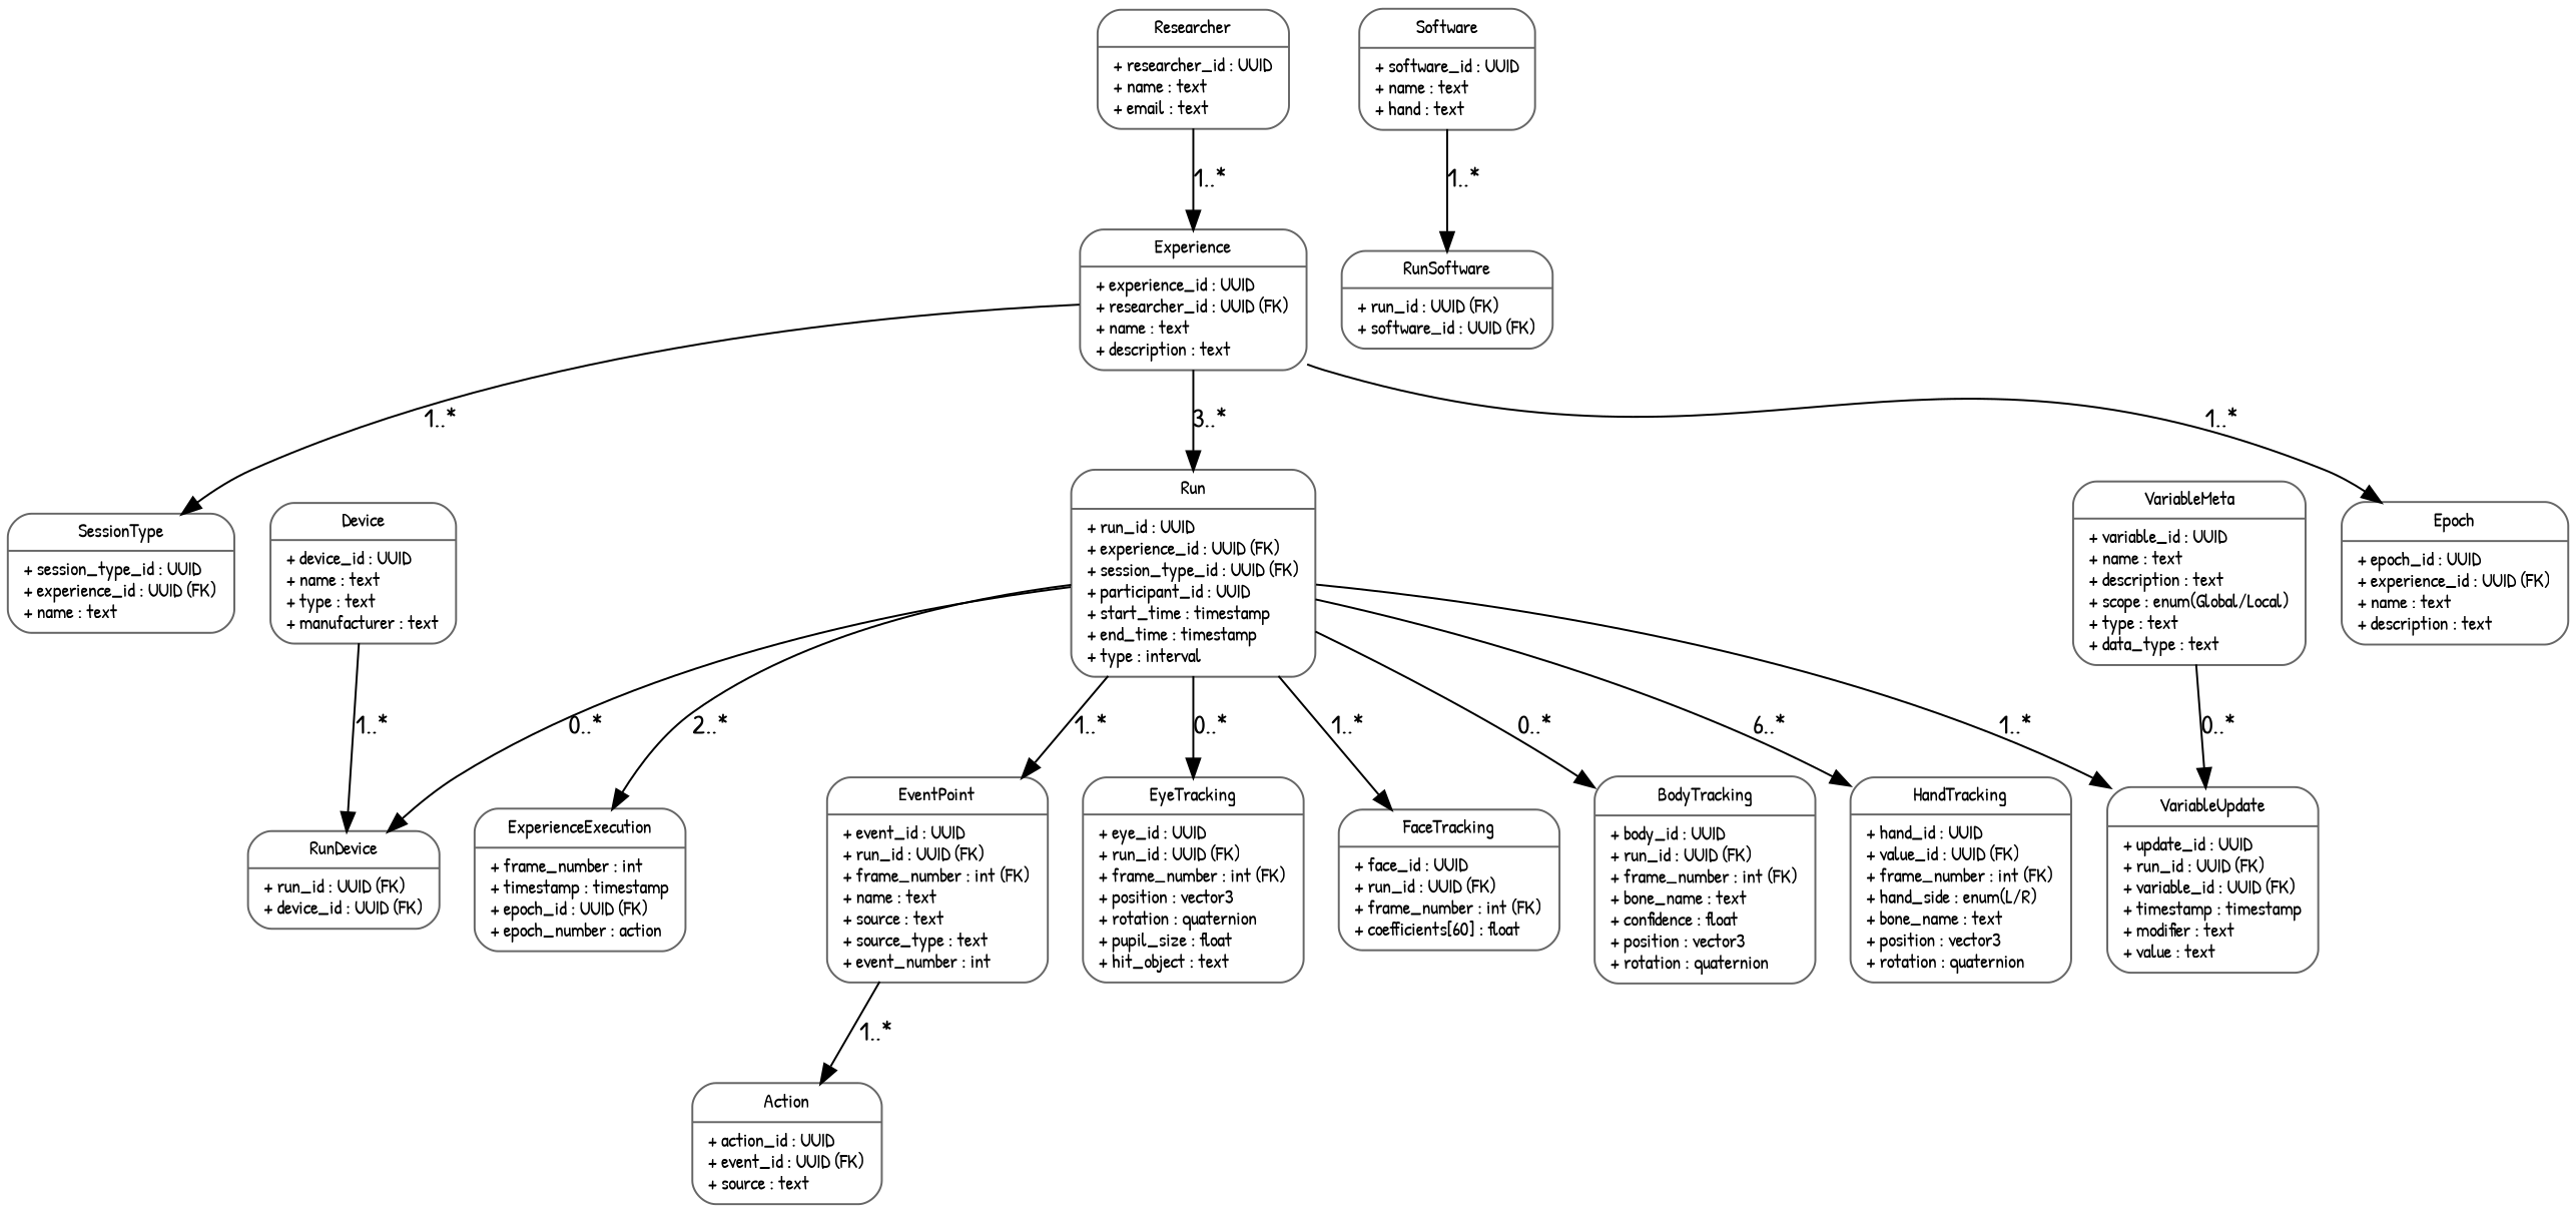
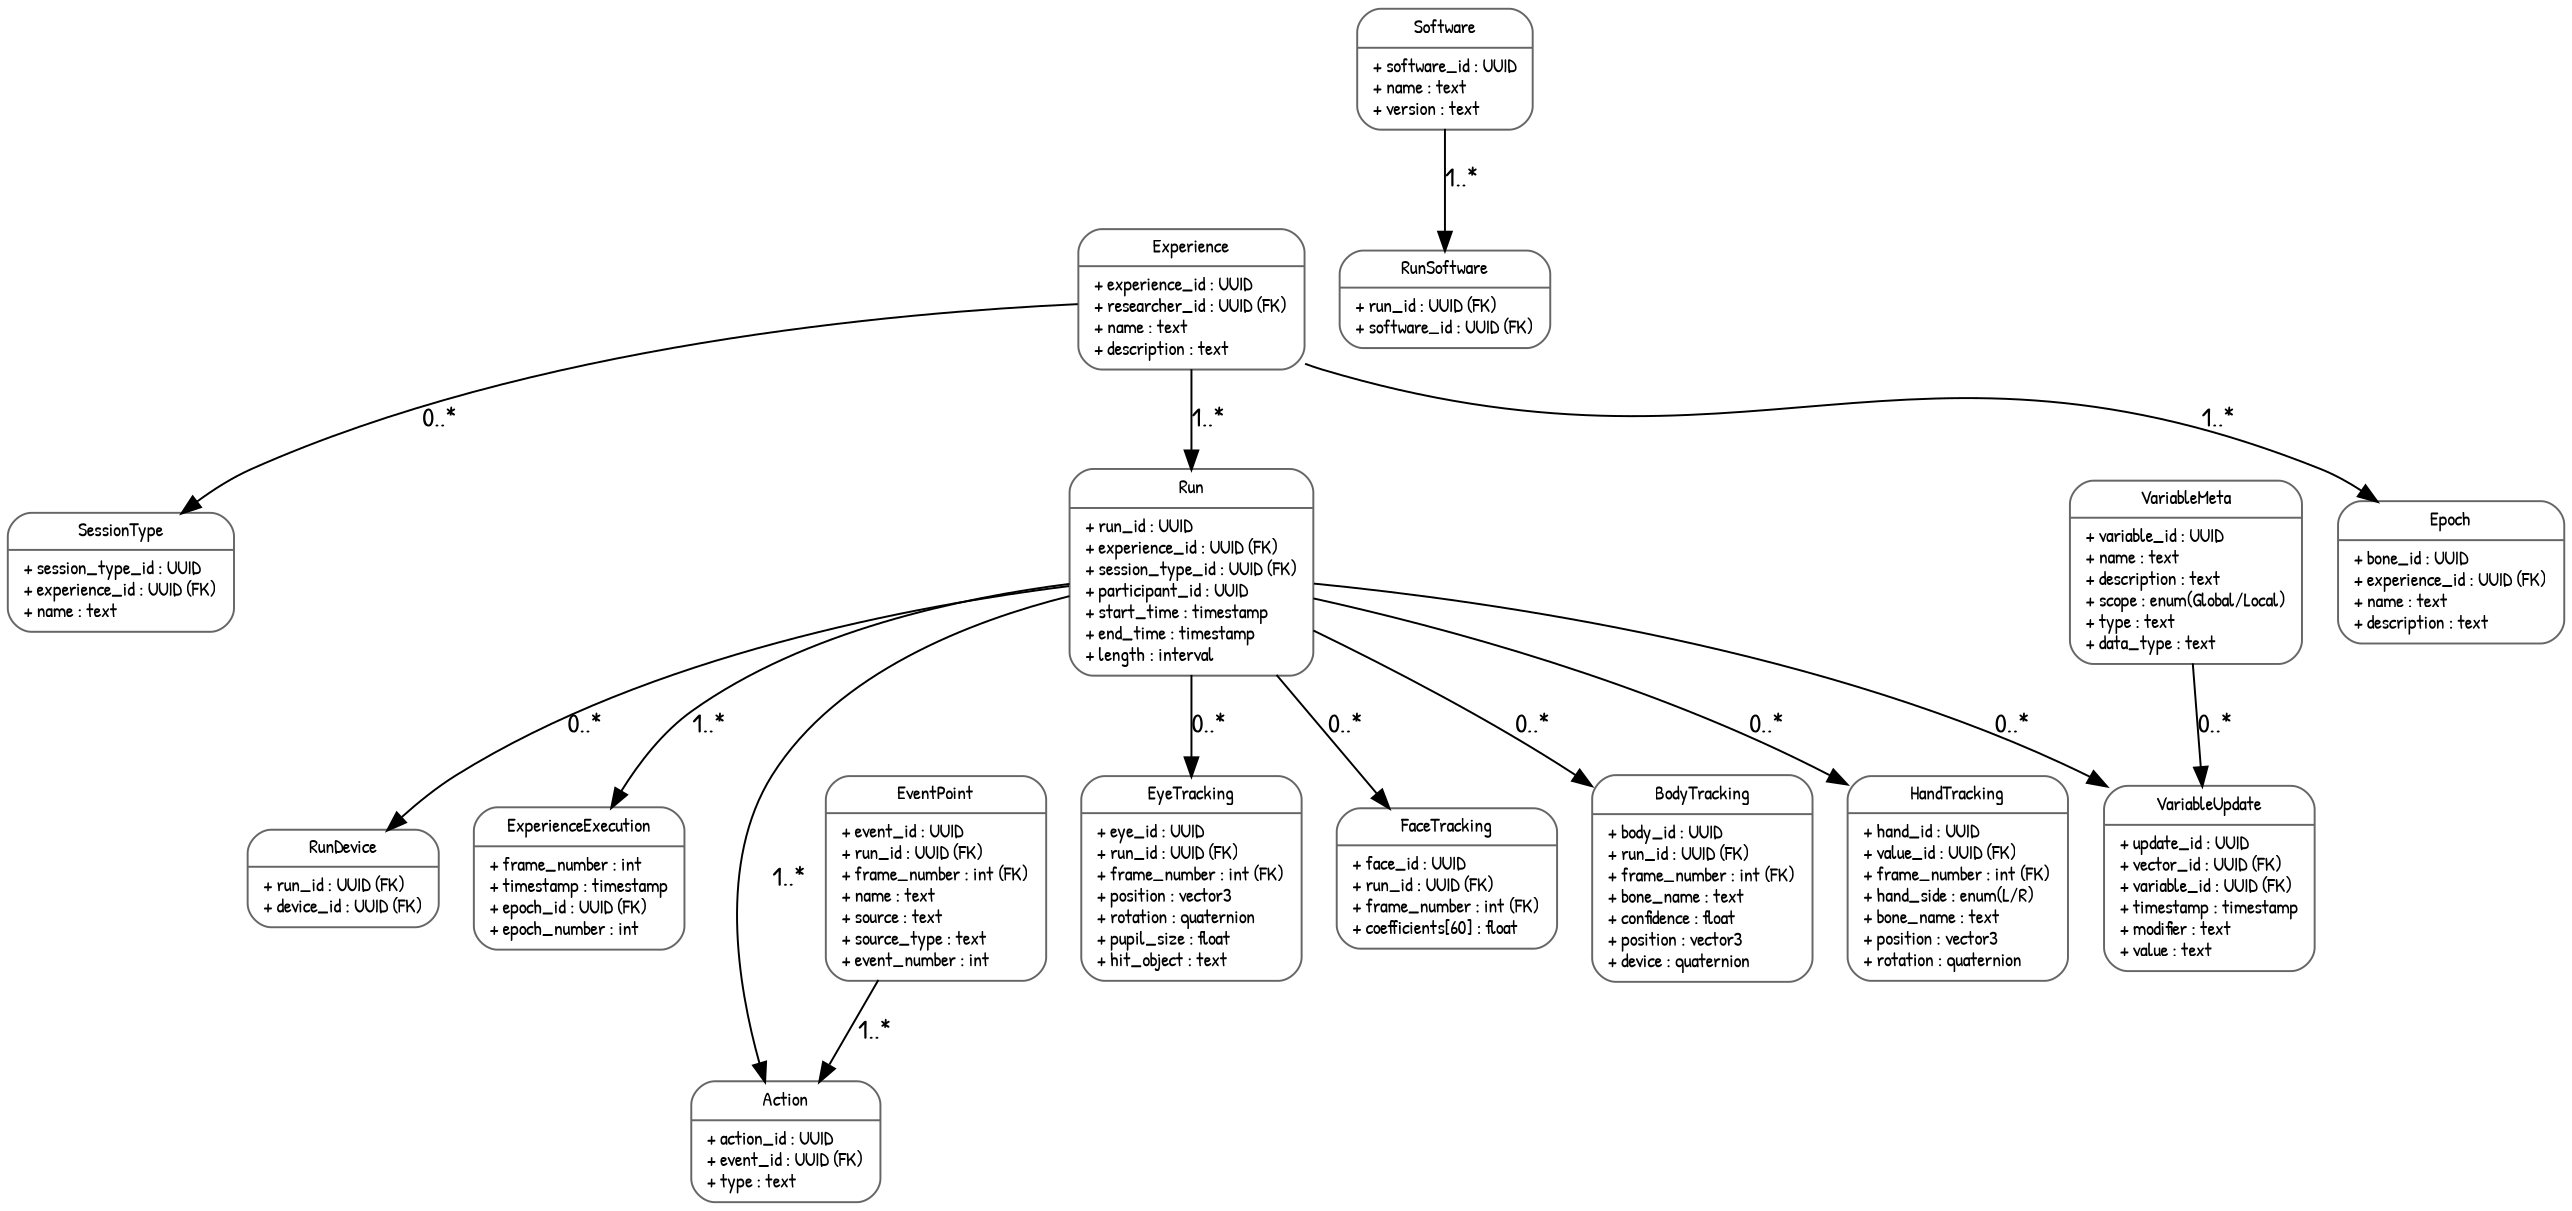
  digraph {
    fontname="Patrick Hand"
    rankdir=TB
    node [color=gray40 fontname="Patrick Hand" fontsize=10 shape=record style=rounded]
    edge [fontname="Patrick Hand"]
-   n1 [label="{Researcher|+ researcher_id : UUID\l+ name : text\l+ email : text\l}"]
    n2 [label="{Experience|+ experience_id : UUID\l+ researcher_id : UUID (FK)\l+ name : text\l+ description : text\l}"]
    n3 [label="{SessionType|+ session_type_id : UUID\l+ experience_id : UUID (FK)\l+ name : text\l}"]
-   n4 [label="{Run|+ run_id : UUID\l+ experience_id : UUID (FK)\l+ session_type_id : UUID (FK)\l+ participant_id : UUID\l+ start_time : timestamp\l+ end_time : timestamp\l+ type : interval\l}"]
-   n5 [label="{Epoch|+ epoch_id : UUID\l+ experience_id : UUID (FK)\l+ name : text\l+ description : text\l}"]
+   n4 [label="{Run|+ run_id : UUID\l+ experience_id : UUID (FK)\l+ session_type_id : UUID (FK)\l+ participant_id : UUID\l+ start_time : timestamp\l+ end_time : timestamp\l+ length : interval\l}"]
+   n5 [label="{Epoch|+ bone_id : UUID\l+ experience_id : UUID (FK)\l+ name : text\l+ description : text\l}"]
    n6 [label="{RunDevice|+ run_id : UUID (FK)\l+ device_id : UUID (FK)\l}"]
-   n7 [label="{ExperienceExecution|+ frame_number : int\l+ timestamp : timestamp\l+ epoch_id : UUID (FK)\l+ epoch_number : action\l}"]
+   n7 [label="{ExperienceExecution|+ frame_number : int\l+ timestamp : timestamp\l+ epoch_id : UUID (FK)\l+ epoch_number : int\l}"]
    n8 [label="{EventPoint|+ event_id : UUID\l+ run_id : UUID (FK)\l+ frame_number : int (FK)\l+ name : text\l+ source : text\l+ source_type : text\l+ event_number : int\l}"]
    n9 [label="{EyeTracking|+ eye_id : UUID\l+ run_id : UUID (FK)\l+ frame_number : int (FK)\l+ position : vector3\l+ rotation : quaternion\l+ pupil_size : float\l+ hit_object : text\l}"]
    n10 [label="{FaceTracking|+ face_id : UUID\l+ run_id : UUID (FK)\l+ frame_number : int (FK)\l+ coefficients[60] : float\l}"]
-   n11 [label="{BodyTracking|+ body_id : UUID\l+ run_id : UUID (FK)\l+ frame_number : int (FK)\l+ bone_name : text\l+ confidence : float\l+ position : vector3\l+ rotation : quaternion\l}"]
+   n11 [label="{BodyTracking|+ body_id : UUID\l+ run_id : UUID (FK)\l+ frame_number : int (FK)\l+ bone_name : text\l+ confidence : float\l+ position : vector3\l+ device : quaternion\l}"]
    n12 [label="{HandTracking|+ hand_id : UUID\l+ value_id : UUID (FK)\l+ frame_number : int (FK)\l+ hand_side : enum(L/R)\l+ bone_name : text\l+ position : vector3\l+ rotation : quaternion\l}"]
-   n13 [label="{VariableUpdate|+ update_id : UUID\l+ run_id : UUID (FK)\l+ variable_id : UUID (FK)\l+ timestamp : timestamp\l+ modifier : text\l+ value : text\l}"]
+   n13 [label="{VariableUpdate|+ update_id : UUID\l+ vector_id : UUID (FK)\l+ variable_id : UUID (FK)\l+ timestamp : timestamp\l+ modifier : text\l+ value : text\l}"]
    n14 [label="{RunSoftware|+ run_id : UUID (FK)\l+ software_id : UUID (FK)\l}"]
-   n15 [label="{Action|+ action_id : UUID\l+ event_id : UUID (FK)\l+ source : text\l}"]
-   n16 [label="{Device|+ device_id : UUID\l+ name : text\l+ type : text\l+ manufacturer : text\l}"]
-   n17 [label="{Software|+ software_id : UUID\l+ name : text\l+ hand : text\l}"]
+   n15 [label="{Action|+ action_id : UUID\l+ event_id : UUID (FK)\l+ type : text\l}"]
+   n17 [label="{Software|+ software_id : UUID\l+ name : text\l+ version : text\l}"]
    n18 [label="{VariableMeta|+ variable_id : UUID\l+ name : text\l+ description : text\l+ scope : enum(Global/Local)\l+ type : text\l+ data_type : text\l}"]
-   n1 -> n2 [label="1..*"]
-   n2 -> n3 [label="1..*"]
-   n2 -> n4 [label="3..*"]
+   n2 -> n3 [label="0..*"]
+   n2 -> n4 [label="1..*"]
    n2 -> n5 [label="1..*"]
    n4 -> n6 [label="0..*"]
-   n4 -> n7 [label="2..*"]
-   n4 -> n8 [label="1..*"]
+   n4 -> n7 [label="1..*"]
+   n4 -> n15 [label="1..*"]
    n4 -> n9 [label="0..*"]
-   n4 -> n10 [label="1..*"]
+   n4 -> n10 [label="0..*"]
    n4 -> n11 [label="0..*"]
-   n4 -> n12 [label="6..*"]
-   n4 -> n13 [label="1..*"]
+   n4 -> n12 [label="0..*"]
+   n4 -> n13 [label="0..*"]
    n8 -> n15 [label="1..*"]
-   n16 -> n6 [label="1..*"]
    n17 -> n14 [label="1..*"]
    n18 -> n13 [label="0..*"]
  }
